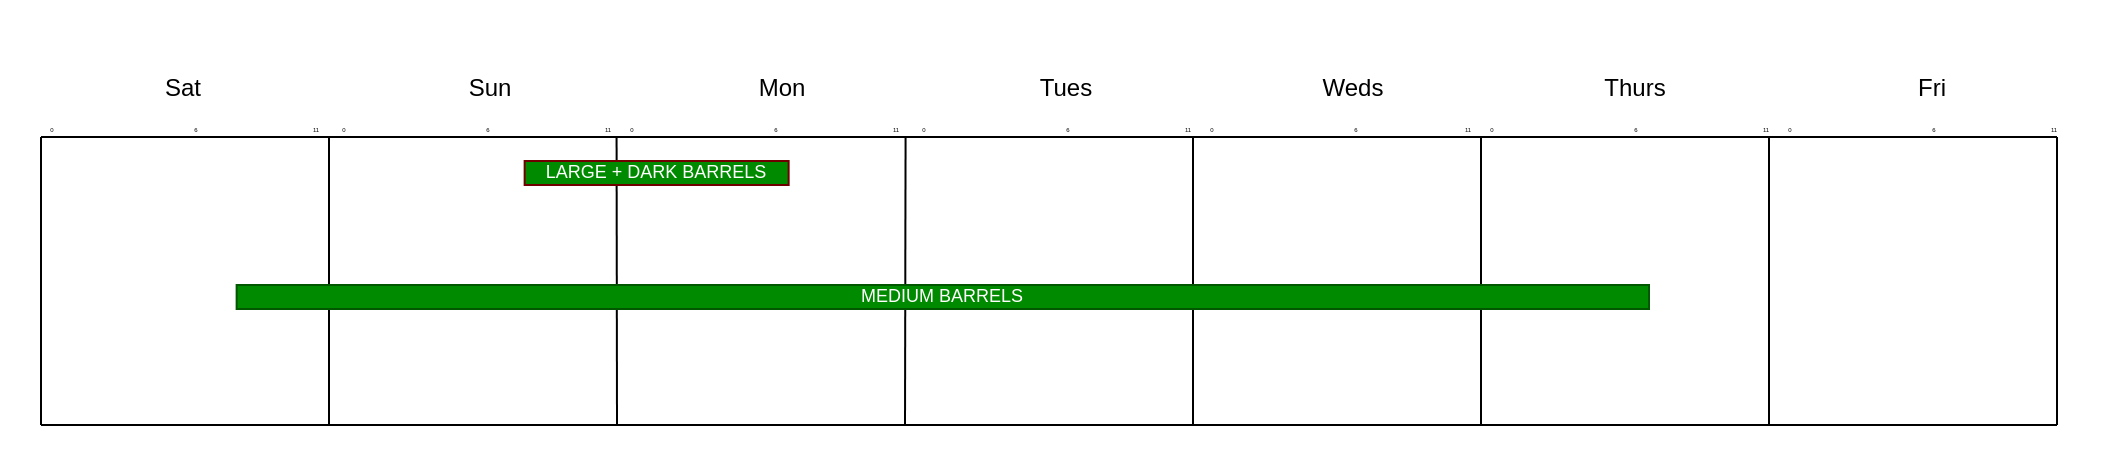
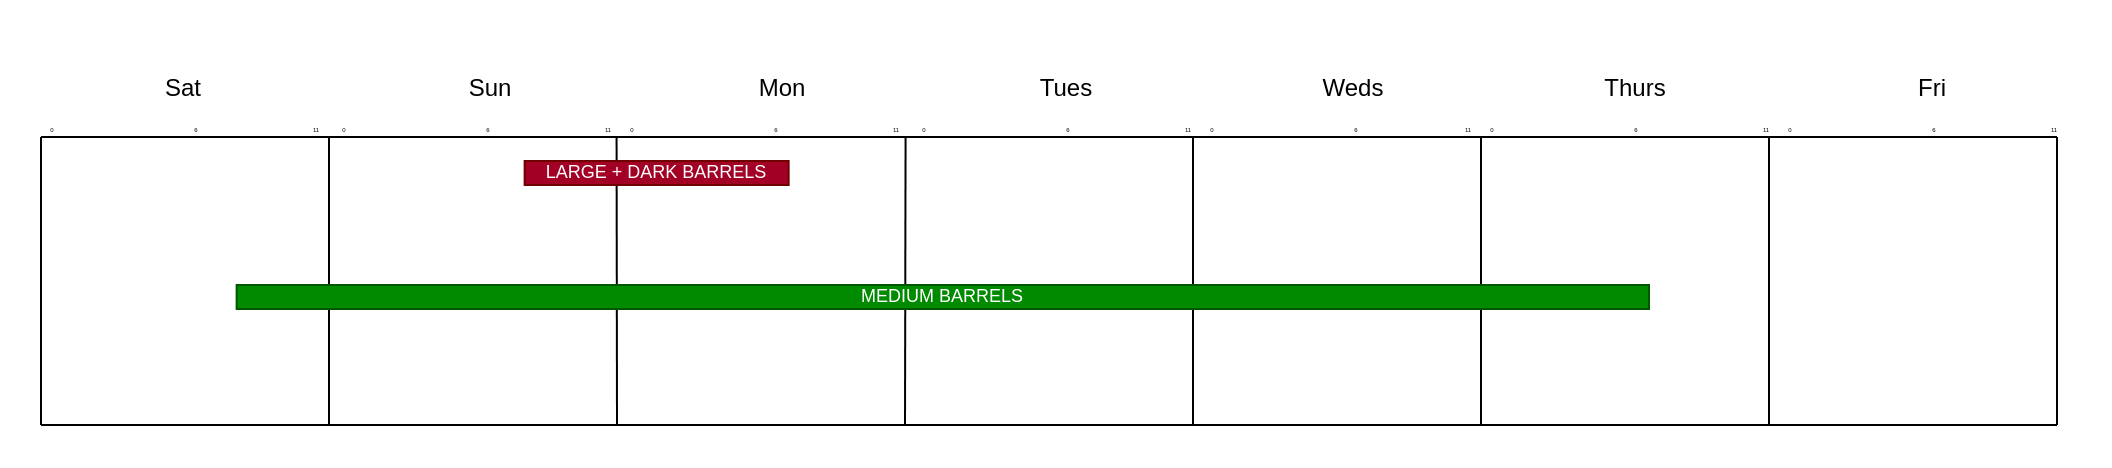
  <mxCell id="0" />
  <mxCell id="1" parent="0" />
  <mxCell id="2" value="" style="endArrow=none;html=1;" edge="1" parent="1"><mxGeometry width="50" height="50" relative="1" as="geometry"><mxPoint x="20" y="212" as="sourcePoint" /><mxPoint x="1028" y="212" as="targetPoint" /></mxGeometry></mxCell>
  <mxCell id="3" value="" style="endArrow=none;html=1;" edge="1" parent="1"><mxGeometry width="50" height="50" relative="1" as="geometry"><mxPoint x="20" y="68.004" as="sourcePoint" /><mxPoint x="1028" y="68" as="targetPoint" /></mxGeometry></mxCell>
  <mxCell id="4" value="" style="endArrow=none;html=1;" edge="1" parent="1"><mxGeometry width="50" height="50" relative="1" as="geometry"><mxPoint x="20" y="212" as="sourcePoint" /><mxPoint x="20" y="68.004" as="targetPoint" /></mxGeometry></mxCell>
  <mxCell id="5" value="" style="endArrow=none;html=1;" edge="1" parent="1"><mxGeometry width="50" height="50" relative="1" as="geometry"><mxPoint x="164" y="212" as="sourcePoint" /><mxPoint x="163.999" y="68.004" as="targetPoint" /></mxGeometry></mxCell>
  <mxCell id="6" value="" style="endArrow=none;html=1;" edge="1" parent="1"><mxGeometry width="50" height="50" relative="1" as="geometry"><mxPoint x="308" y="212" as="sourcePoint" /><mxPoint x="307.787" y="68.004" as="targetPoint" /></mxGeometry></mxCell>
  <mxCell id="7" value="" style="endArrow=none;html=1;" edge="1" parent="1"><mxGeometry width="50" height="50" relative="1" as="geometry"><mxPoint x="452" y="212" as="sourcePoint" /><mxPoint x="452.286" y="68.004" as="targetPoint" /></mxGeometry></mxCell>
  <mxCell id="8" value="" style="endArrow=none;html=1;" edge="1" parent="1"><mxGeometry width="50" height="50" relative="1" as="geometry"><mxPoint x="596" y="212" as="sourcePoint" /><mxPoint x="596.004" y="68.004" as="targetPoint" /></mxGeometry></mxCell>
  <mxCell id="9" value="" style="endArrow=none;html=1;" edge="1" parent="1"><mxGeometry width="50" height="50" relative="1" as="geometry"><mxPoint x="740" y="212" as="sourcePoint" /><mxPoint x="740.003" y="68.004" as="targetPoint" /></mxGeometry></mxCell>
  <mxCell id="10" value="" style="endArrow=none;html=1;" edge="1" parent="1"><mxGeometry width="50" height="50" relative="1" as="geometry"><mxPoint x="884" y="212" as="sourcePoint" /><mxPoint x="884.001" y="68.004" as="targetPoint" /></mxGeometry></mxCell>
  <mxCell id="11" value="" style="endArrow=none;html=1;" edge="1" parent="1"><mxGeometry width="50" height="50" relative="1" as="geometry"><mxPoint x="1028" y="212" as="sourcePoint" /><mxPoint x="1028" y="68.004" as="targetPoint" /></mxGeometry></mxCell>
  <mxCell id="12" value="Sun" style="text;html=1;strokeColor=none;fillColor=none;align=center;verticalAlign=middle;whiteSpace=wrap;rounded=0;" vertex="1" parent="1"><mxGeometry x="196.67" y="20" width="96" height="48" as="geometry" /></mxCell>
  <mxCell id="13" value="Mon" style="text;html=1;strokeColor=none;fillColor=none;align=center;verticalAlign=middle;whiteSpace=wrap;rounded=0;" vertex="1" parent="1"><mxGeometry x="340.67" y="20" width="99.64" height="48" as="geometry" /></mxCell>
  <mxCell id="14" value="Tues" style="text;html=1;strokeColor=none;fillColor=none;align=center;verticalAlign=middle;whiteSpace=wrap;rounded=0;" vertex="1" parent="1"><mxGeometry x="484.67" y="20" width="96.21" height="48" as="geometry" /></mxCell>
  <mxCell id="15" value="Weds" style="text;html=1;strokeColor=none;fillColor=none;align=center;verticalAlign=middle;whiteSpace=wrap;rounded=0;" vertex="1" parent="1"><mxGeometry x="629.67" y="20" width="92.79" height="48" as="geometry" /></mxCell>
  <mxCell id="16" value="Thurs" style="text;html=1;strokeColor=none;fillColor=none;align=center;verticalAlign=middle;whiteSpace=wrap;rounded=0;" vertex="1" parent="1"><mxGeometry x="772.67" y="20" width="89.36" height="48" as="geometry" /></mxCell>
  <mxCell id="17" value="Fri" style="text;html=1;strokeColor=none;fillColor=none;align=center;verticalAlign=middle;whiteSpace=wrap;rounded=0;" vertex="1" parent="1"><mxGeometry x="916.67" y="20" width="97.93" height="48" as="geometry" /></mxCell>
  <mxCell id="18" value="Sat" style="text;html=1;strokeColor=none;fillColor=none;align=center;verticalAlign=middle;whiteSpace=wrap;rounded=0;" vertex="1" parent="1"><mxGeometry x="44" y="20" width="94.5" height="48" as="geometry" /></mxCell>
- <mxCell id="19" value="LARGE + DARK BARRELS" style="rounded=0;whiteSpace=wrap;html=1;fillColor=#008a00;fontColor=#ffffff;strokeColor=#6F0000;fontSize=9;" vertex="1" parent="1"><mxGeometry x="261.82" y="80" width="132" height="12" as="geometry" /></mxCell>
+ <mxCell id="19" value="LARGE + DARK BARRELS" style="rounded=0;whiteSpace=wrap;html=1;fillColor=#a20025;fontColor=#ffffff;strokeColor=#6F0000;fontSize=9;" vertex="1" parent="1"><mxGeometry x="261.82" y="80" width="132" height="12" as="geometry" /></mxCell>
  <mxCell id="20" value="0" style="text;html=1;strokeColor=none;fillColor=none;align=center;verticalAlign=middle;whiteSpace=wrap;rounded=0;fontSize=3;" vertex="1" parent="1"><mxGeometry x="20" y="62" width="12" height="6" as="geometry" /></mxCell>
  <mxCell id="21" value="6" style="text;html=1;strokeColor=none;fillColor=none;align=center;verticalAlign=middle;whiteSpace=wrap;rounded=0;fontSize=3;" vertex="1" parent="1"><mxGeometry x="92" y="62" width="12" height="6" as="geometry" /></mxCell>
  <mxCell id="22" value="11" style="text;html=1;strokeColor=none;fillColor=none;align=center;verticalAlign=middle;whiteSpace=wrap;rounded=0;fontSize=3;" vertex="1" parent="1"><mxGeometry x="152" y="62" width="12" height="6" as="geometry" /></mxCell>
  <mxCell id="23" value="0" style="text;html=1;strokeColor=none;fillColor=none;align=center;verticalAlign=middle;whiteSpace=wrap;rounded=0;fontSize=3;" vertex="1" parent="1"><mxGeometry x="165.82" y="62" width="12" height="6" as="geometry" /></mxCell>
  <mxCell id="24" value="6" style="text;html=1;strokeColor=none;fillColor=none;align=center;verticalAlign=middle;whiteSpace=wrap;rounded=0;fontSize=3;" vertex="1" parent="1"><mxGeometry x="237.82" y="62" width="12" height="6" as="geometry" /></mxCell>
  <mxCell id="25" value="11" style="text;html=1;strokeColor=none;fillColor=none;align=center;verticalAlign=middle;whiteSpace=wrap;rounded=0;fontSize=3;" vertex="1" parent="1"><mxGeometry x="297.82" y="62" width="12" height="6" as="geometry" /></mxCell>
  <mxCell id="26" value="0" style="text;html=1;strokeColor=none;fillColor=none;align=center;verticalAlign=middle;whiteSpace=wrap;rounded=0;fontSize=3;" vertex="1" parent="1"><mxGeometry x="309.82" y="62" width="12" height="6" as="geometry" /></mxCell>
  <mxCell id="27" value="6" style="text;html=1;strokeColor=none;fillColor=none;align=center;verticalAlign=middle;whiteSpace=wrap;rounded=0;fontSize=3;" vertex="1" parent="1"><mxGeometry x="381.82" y="62" width="12" height="6" as="geometry" /></mxCell>
  <mxCell id="28" value="11" style="text;html=1;strokeColor=none;fillColor=none;align=center;verticalAlign=middle;whiteSpace=wrap;rounded=0;fontSize=3;" vertex="1" parent="1"><mxGeometry x="441.82" y="62" width="12" height="6" as="geometry" /></mxCell>
  <mxCell id="29" value="0" style="text;html=1;strokeColor=none;fillColor=none;align=center;verticalAlign=middle;whiteSpace=wrap;rounded=0;fontSize=3;" vertex="1" parent="1"><mxGeometry x="455.64" y="62" width="12" height="6" as="geometry" /></mxCell>
  <mxCell id="30" value="6" style="text;html=1;strokeColor=none;fillColor=none;align=center;verticalAlign=middle;whiteSpace=wrap;rounded=0;fontSize=3;" vertex="1" parent="1"><mxGeometry x="527.64" y="62" width="12" height="6" as="geometry" /></mxCell>
  <mxCell id="31" value="11" style="text;html=1;strokeColor=none;fillColor=none;align=center;verticalAlign=middle;whiteSpace=wrap;rounded=0;fontSize=3;" vertex="1" parent="1"><mxGeometry x="587.64" y="62" width="12" height="6" as="geometry" /></mxCell>
  <mxCell id="32" value="0" style="text;html=1;strokeColor=none;fillColor=none;align=center;verticalAlign=middle;whiteSpace=wrap;rounded=0;fontSize=3;" vertex="1" parent="1"><mxGeometry x="599.64" y="62" width="12" height="6" as="geometry" /></mxCell>
  <mxCell id="33" value="6" style="text;html=1;strokeColor=none;fillColor=none;align=center;verticalAlign=middle;whiteSpace=wrap;rounded=0;fontSize=3;" vertex="1" parent="1"><mxGeometry x="671.64" y="62" width="12" height="6" as="geometry" /></mxCell>
  <mxCell id="34" value="11" style="text;html=1;strokeColor=none;fillColor=none;align=center;verticalAlign=middle;whiteSpace=wrap;rounded=0;fontSize=3;" vertex="1" parent="1"><mxGeometry x="728" y="62" width="12" height="6" as="geometry" /></mxCell>
  <mxCell id="35" value="0" style="text;html=1;strokeColor=none;fillColor=none;align=center;verticalAlign=middle;whiteSpace=wrap;rounded=0;fontSize=3;" vertex="1" parent="1"><mxGeometry x="740" y="62" width="12" height="6" as="geometry" /></mxCell>
  <mxCell id="36" value="6" style="text;html=1;strokeColor=none;fillColor=none;align=center;verticalAlign=middle;whiteSpace=wrap;rounded=0;fontSize=3;" vertex="1" parent="1"><mxGeometry x="812" y="62" width="12" height="6" as="geometry" /></mxCell>
  <mxCell id="37" value="11" style="text;html=1;strokeColor=none;fillColor=none;align=center;verticalAlign=middle;whiteSpace=wrap;rounded=0;fontSize=3;" vertex="1" parent="1"><mxGeometry x="877.46" y="62" width="12" height="6" as="geometry" /></mxCell>
  <mxCell id="38" value="0" style="text;html=1;strokeColor=none;fillColor=none;align=center;verticalAlign=middle;whiteSpace=wrap;rounded=0;fontSize=3;" vertex="1" parent="1"><mxGeometry x="889.46" y="62" width="12" height="6" as="geometry" /></mxCell>
  <mxCell id="39" value="6" style="text;html=1;strokeColor=none;fillColor=none;align=center;verticalAlign=middle;whiteSpace=wrap;rounded=0;fontSize=3;" vertex="1" parent="1"><mxGeometry x="961.46" y="62" width="12" height="6" as="geometry" /></mxCell>
  <mxCell id="40" value="11" style="text;html=1;strokeColor=none;fillColor=none;align=center;verticalAlign=middle;whiteSpace=wrap;rounded=0;fontSize=3;" vertex="1" parent="1"><mxGeometry x="1021.46" y="62" width="12" height="6" as="geometry" /></mxCell>
  <mxCell id="41" value="MEDIUM BARRELS" style="rounded=0;whiteSpace=wrap;html=1;fillColor=#008a00;fontColor=#ffffff;strokeColor=#005700;fontSize=9;" vertex="1" parent="1"><mxGeometry x="117.82" y="142" width="706.18" height="12" as="geometry" /></mxCell>
